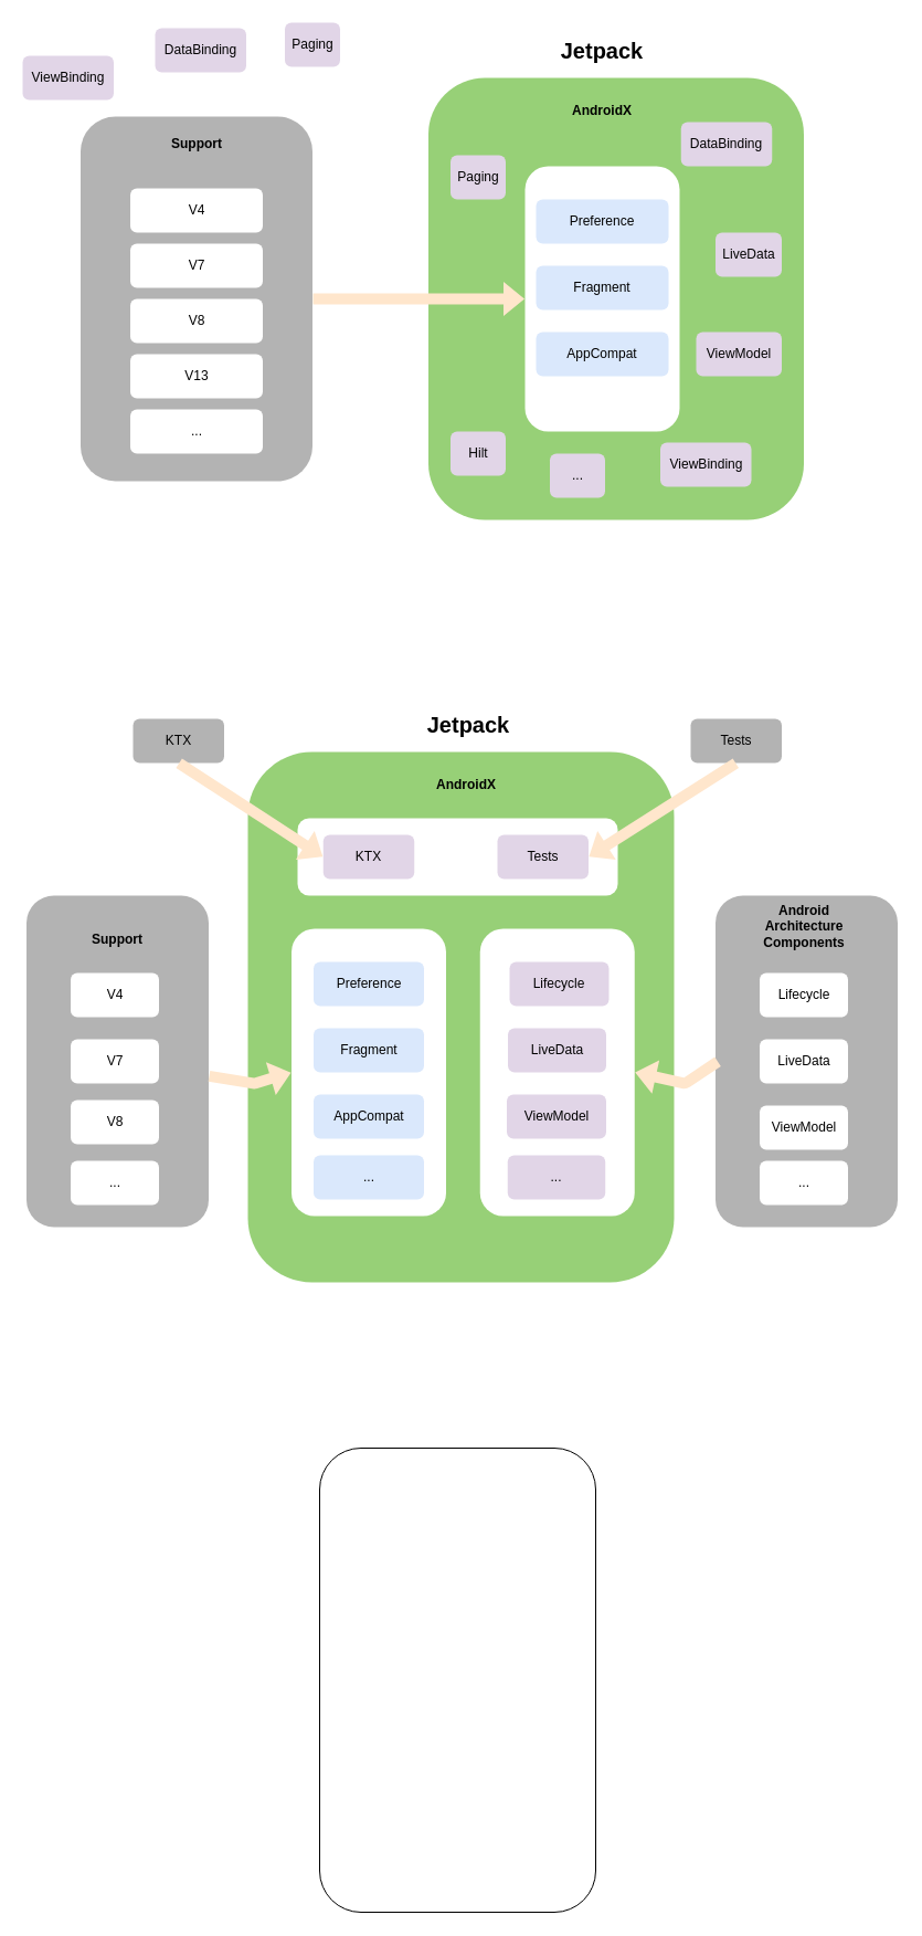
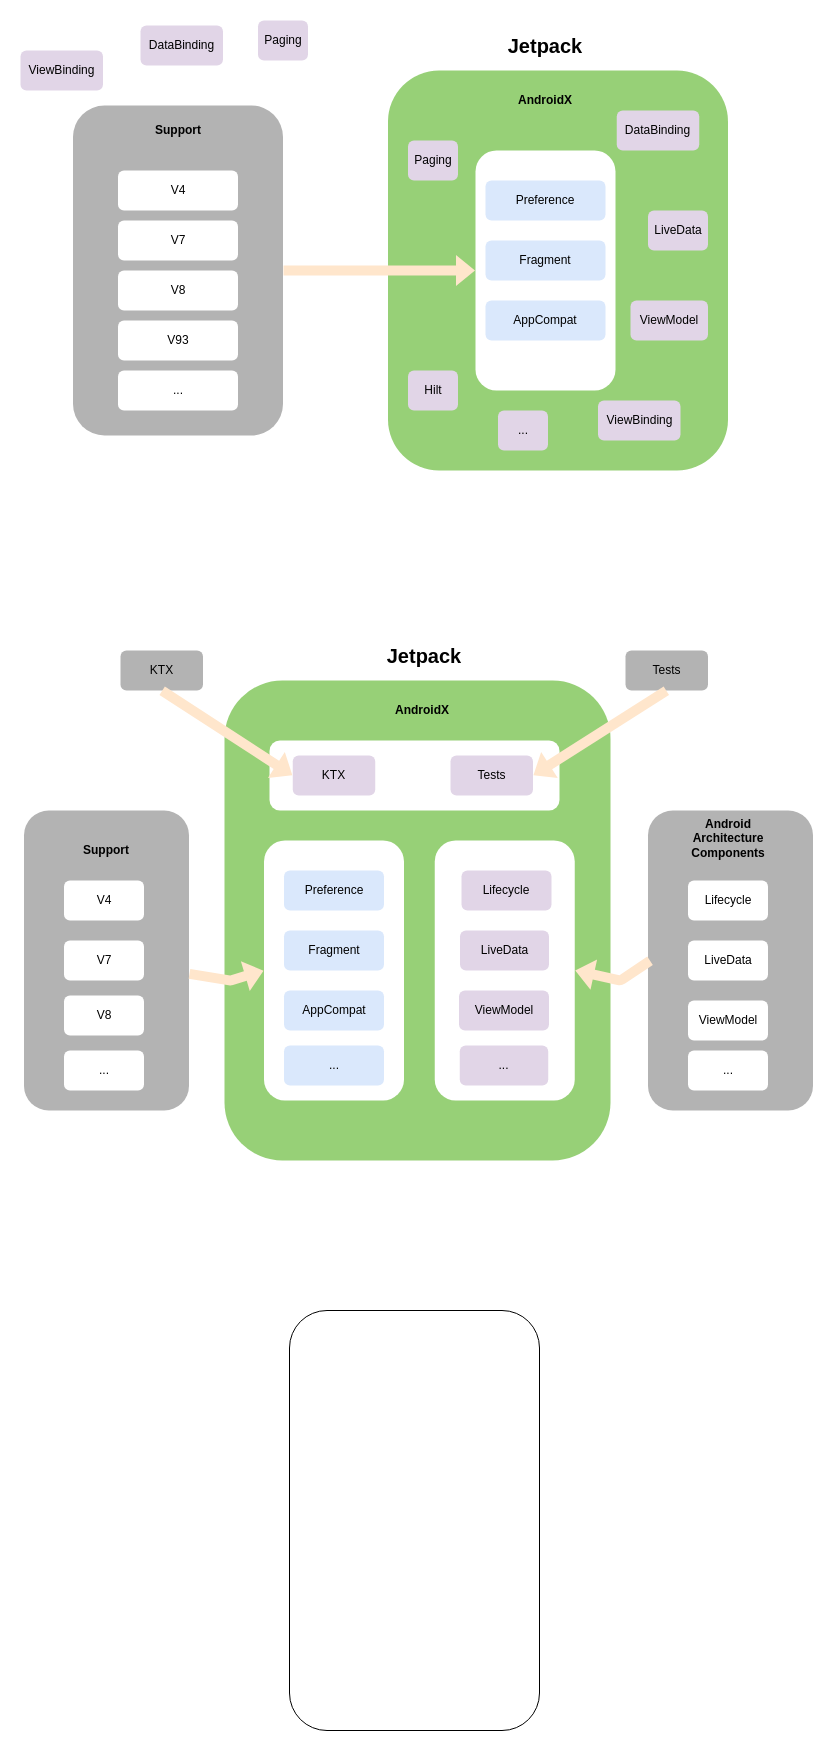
  <mxCell id="0" />
  <mxCell id="1" parent="0" />
  <mxCell id="2" value="" style="rounded=1;whiteSpace=wrap;html=1;fillColor=#97D077;strokeColor=none;" parent="1" vertex="1"><mxGeometry x="224" y="680" width="386" height="480" as="geometry" /></mxCell>
  <mxCell id="3" value="" style="rounded=1;whiteSpace=wrap;html=1;strokeColor=none;" parent="1" vertex="1"><mxGeometry x="269" y="740" width="290" height="70" as="geometry" /></mxCell>
  <mxCell id="4" value="" style="rounded=1;whiteSpace=wrap;html=1;strokeColor=none;" parent="1" vertex="1"><mxGeometry x="434.25" y="840" width="140" height="260" as="geometry" /></mxCell>
  <mxCell id="5" value="" style="rounded=1;whiteSpace=wrap;html=1;fillColor=#B3B3B3;strokeColor=none;" parent="1" vertex="1"><mxGeometry x="72.5" y="105" width="210" height="330" as="geometry" /></mxCell>
  <mxCell id="6" value="V4" style="rounded=1;whiteSpace=wrap;html=1;strokeColor=none;" parent="1" vertex="1"><mxGeometry x="117.5" y="170" width="120" height="40" as="geometry" /></mxCell>
  <mxCell id="7" value="" style="rounded=1;whiteSpace=wrap;html=1;fillColor=#97D077;strokeColor=none;" parent="1" vertex="1"><mxGeometry x="387.5" y="70" width="340" height="400" as="geometry" /></mxCell>
  <mxCell id="8" value="V7" style="rounded=1;whiteSpace=wrap;html=1;strokeColor=none;" parent="1" vertex="1"><mxGeometry x="117.5" y="220" width="120" height="40" as="geometry" /></mxCell>
  <mxCell id="9" value="V8" style="rounded=1;whiteSpace=wrap;html=1;strokeColor=none;" parent="1" vertex="1"><mxGeometry x="117.5" y="270" width="120" height="40" as="geometry" /></mxCell>
- <mxCell id="10" value="V13" style="rounded=1;whiteSpace=wrap;html=1;strokeColor=none;" parent="1" vertex="1"><mxGeometry x="117.5" y="320" width="120" height="40" as="geometry" /></mxCell>
+ <mxCell id="10" value="V93" style="rounded=1;whiteSpace=wrap;html=1;strokeColor=none;" parent="1" vertex="1"><mxGeometry x="117.5" y="320" width="120" height="40" as="geometry" /></mxCell>
  <mxCell id="11" value="..." style="rounded=1;whiteSpace=wrap;html=1;strokeColor=none;" parent="1" vertex="1"><mxGeometry x="117.5" y="370" width="120" height="40" as="geometry" /></mxCell>
  <mxCell id="12" value="&lt;b&gt;Support&lt;/b&gt;" style="rounded=1;whiteSpace=wrap;html=1;fillColor=none;strokeColor=none;" parent="1" vertex="1"><mxGeometry x="117.5" y="110" width="120" height="40" as="geometry" /></mxCell>
  <mxCell id="13" value="&lt;b&gt;AndroidX&lt;/b&gt;" style="rounded=1;whiteSpace=wrap;html=1;fillColor=none;strokeColor=none;" parent="1" vertex="1"><mxGeometry x="485" y="80" width="120" height="40" as="geometry" /></mxCell>
  <mxCell id="14" value="" style="rounded=1;whiteSpace=wrap;html=1;strokeColor=none;" parent="1" vertex="1"><mxGeometry x="475" y="150" width="140" height="240" as="geometry" /></mxCell>
- <mxCell id="15" value="Hilt" style="rounded=1;whiteSpace=wrap;html=1;fillColor=#e1d5e7;strokeColor=none;" parent="1" vertex="1"><mxGeometry x="407.5" y="390" width="50" height="40" as="geometry" /></mxCell>
+ <mxCell id="15" value="Hilt" style="rounded=1;whiteSpace=wrap;html=1;fillColor=#e1d5e7;strokeColor=none;" parent="1" vertex="1"><mxGeometry x="407.5" y="370" width="50" height="40" as="geometry" /></mxCell>
  <mxCell id="16" value="Paging" style="rounded=1;whiteSpace=wrap;html=1;fillColor=#e1d5e7;strokeColor=none;" parent="1" vertex="1"><mxGeometry x="407.5" y="140" width="50" height="40" as="geometry" /></mxCell>
  <mxCell id="17" value="ViewBinding" style="rounded=1;whiteSpace=wrap;html=1;fillColor=#e1d5e7;strokeColor=none;" parent="1" vertex="1"><mxGeometry x="597.5" y="400" width="82.5" height="40" as="geometry" /></mxCell>
  <mxCell id="18" value="DataBinding" style="rounded=1;whiteSpace=wrap;html=1;fillColor=#e1d5e7;strokeColor=none;" parent="1" vertex="1"><mxGeometry x="616.25" y="110" width="82.5" height="40" as="geometry" /></mxCell>
  <mxCell id="19" value="LiveData" style="rounded=1;whiteSpace=wrap;html=1;fillColor=#e1d5e7;strokeColor=none;" parent="1" vertex="1"><mxGeometry x="647.5" y="210" width="60" height="40" as="geometry" /></mxCell>
  <mxCell id="20" value="ViewModel" style="rounded=1;whiteSpace=wrap;html=1;fillColor=#e1d5e7;strokeColor=none;" parent="1" vertex="1"><mxGeometry x="630" y="300" width="77.5" height="40" as="geometry" /></mxCell>
  <mxCell id="21" value="..." style="rounded=1;whiteSpace=wrap;html=1;fillColor=#e1d5e7;strokeColor=none;" parent="1" vertex="1"><mxGeometry x="497.5" y="410" width="50" height="40" as="geometry" /></mxCell>
  <mxCell id="22" value="" style="shape=flexArrow;endArrow=classic;html=1;fillColor=#ffe6cc;strokeColor=none;" parent="1" source="5" target="14" edge="1"><mxGeometry width="50" height="50" relative="1" as="geometry"><mxPoint x="357.5" y="270" as="sourcePoint" /><mxPoint x="367.5" y="250" as="targetPoint" /></mxGeometry></mxCell>
  <mxCell id="23" value="Preference" style="rounded=1;whiteSpace=wrap;html=1;fillColor=#dae8fc;strokeColor=none;" parent="1" vertex="1"><mxGeometry x="485" y="180" width="120" height="40" as="geometry" /></mxCell>
  <mxCell id="24" value="Fragment" style="rounded=1;whiteSpace=wrap;html=1;fillColor=#dae8fc;strokeColor=none;" parent="1" vertex="1"><mxGeometry x="485" y="240" width="120" height="40" as="geometry" /></mxCell>
  <mxCell id="25" value="AppCompat" style="rounded=1;whiteSpace=wrap;html=1;fillColor=#dae8fc;strokeColor=none;" parent="1" vertex="1"><mxGeometry x="485" y="300" width="120" height="40" as="geometry" /></mxCell>
  <mxCell id="26" value="&lt;b&gt;&lt;font style=&quot;font-size: 20px&quot;&gt;Jetpack&lt;/font&gt;&lt;/b&gt;" style="rounded=1;whiteSpace=wrap;html=1;strokeColor=none;fillColor=none;" parent="1" vertex="1"><mxGeometry x="496.25" y="30" width="97.5" height="30" as="geometry" /></mxCell>
  <mxCell id="27" value="" style="rounded=1;whiteSpace=wrap;html=1;fillColor=#B3B3B3;strokeColor=none;" parent="1" vertex="1"><mxGeometry x="23.5" y="810" width="165" height="300" as="geometry" /></mxCell>
  <mxCell id="28" value="V4" style="rounded=1;whiteSpace=wrap;html=1;strokeColor=none;" parent="1" vertex="1"><mxGeometry x="63.5" y="880" width="80" height="40" as="geometry" /></mxCell>
  <mxCell id="29" value="V7" style="rounded=1;whiteSpace=wrap;html=1;strokeColor=none;" parent="1" vertex="1"><mxGeometry x="63.5" y="940" width="80" height="40" as="geometry" /></mxCell>
  <mxCell id="30" value="V8" style="rounded=1;whiteSpace=wrap;html=1;strokeColor=none;" parent="1" vertex="1"><mxGeometry x="63.5" y="995" width="80" height="40" as="geometry" /></mxCell>
  <mxCell id="31" value="..." style="rounded=1;whiteSpace=wrap;html=1;strokeColor=none;" parent="1" vertex="1"><mxGeometry x="63.5" y="1050" width="80" height="40" as="geometry" /></mxCell>
  <mxCell id="32" value="&lt;b&gt;Support&lt;/b&gt;" style="rounded=1;whiteSpace=wrap;html=1;fillColor=none;strokeColor=none;" parent="1" vertex="1"><mxGeometry x="46" y="830" width="120" height="40" as="geometry" /></mxCell>
  <mxCell id="33" value="&lt;b&gt;AndroidX&lt;/b&gt;" style="rounded=1;whiteSpace=wrap;html=1;fillColor=none;strokeColor=none;" parent="1" vertex="1"><mxGeometry x="362" y="690" width="120" height="40" as="geometry" /></mxCell>
  <mxCell id="34" value="" style="rounded=1;whiteSpace=wrap;html=1;strokeColor=none;" parent="1" vertex="1"><mxGeometry x="263.5" y="840" width="140" height="260" as="geometry" /></mxCell>
  <mxCell id="35" value="ViewModel" style="rounded=1;whiteSpace=wrap;html=1;fillColor=#e1d5e7;strokeColor=none;" parent="1" vertex="1"><mxGeometry x="458.5" y="990" width="90" height="40" as="geometry" /></mxCell>
  <mxCell id="36" value="Paging" style="rounded=1;whiteSpace=wrap;html=1;fillColor=#e1d5e7;strokeColor=none;" parent="1" vertex="1"><mxGeometry x="257.5" width="50" height="40" as="geometry" y="20" /></mxCell>
  <mxCell id="37" value="ViewBinding" style="rounded=1;whiteSpace=wrap;html=1;fillColor=#e1d5e7;strokeColor=none;" parent="1" vertex="1"><mxGeometry x="20" y="50" width="82.5" height="40" as="geometry" /></mxCell>
  <mxCell id="38" value="DataBinding" style="rounded=1;whiteSpace=wrap;html=1;fillColor=#e1d5e7;strokeColor=none;" parent="1" vertex="1"><mxGeometry x="140" y="25" width="82.5" height="40" as="geometry" /></mxCell>
  <mxCell id="39" value="Lifecycle" style="rounded=1;whiteSpace=wrap;html=1;fillColor=#e1d5e7;strokeColor=none;" parent="1" vertex="1"><mxGeometry x="461" y="870" width="90" height="40" as="geometry" /></mxCell>
  <mxCell id="40" value="LiveData" style="rounded=1;whiteSpace=wrap;html=1;fillColor=#e1d5e7;strokeColor=none;" parent="1" vertex="1"><mxGeometry x="459.5" y="930" width="89" height="40" as="geometry" /></mxCell>
  <mxCell id="41" value="..." style="rounded=1;whiteSpace=wrap;html=1;fillColor=#e1d5e7;strokeColor=none;" parent="1" vertex="1"><mxGeometry x="459.25" y="1045" width="88.5" height="40" as="geometry" /></mxCell>
  <mxCell id="42" value="Preference" style="rounded=1;whiteSpace=wrap;html=1;fillColor=#dae8fc;strokeColor=none;" parent="1" vertex="1"><mxGeometry x="283.5" y="870" width="100" height="40" as="geometry" /></mxCell>
  <mxCell id="43" value="Fragment" style="rounded=1;whiteSpace=wrap;html=1;fillColor=#dae8fc;strokeColor=none;" parent="1" vertex="1"><mxGeometry x="283.5" y="930" width="100" height="40" as="geometry" /></mxCell>
  <mxCell id="44" value="AppCompat" style="rounded=1;whiteSpace=wrap;html=1;fillColor=#dae8fc;strokeColor=none;" parent="1" vertex="1"><mxGeometry x="283.5" y="990" width="100" height="40" as="geometry" /></mxCell>
  <mxCell id="45" value="&lt;b&gt;&lt;font style=&quot;font-size: 20px&quot;&gt;Jetpack&lt;/font&gt;&lt;/b&gt;" style="rounded=1;whiteSpace=wrap;html=1;strokeColor=none;fillColor=none;" parent="1" vertex="1"><mxGeometry x="374.75" y="640" width="97.5" height="30" as="geometry" /></mxCell>
  <mxCell id="46" value="" style="rounded=1;whiteSpace=wrap;html=1;fillColor=#B3B3B3;strokeColor=none;" parent="1" vertex="1"><mxGeometry x="647.5" y="810" width="165" height="300" as="geometry" /></mxCell>
  <mxCell id="47" value="Lifecycle" style="rounded=1;whiteSpace=wrap;html=1;strokeColor=none;" parent="1" vertex="1"><mxGeometry x="687.5" y="880" width="80" height="40" as="geometry" /></mxCell>
  <mxCell id="48" value="LiveData" style="rounded=1;whiteSpace=wrap;html=1;strokeColor=none;" parent="1" vertex="1"><mxGeometry x="687.5" y="940" width="80" height="40" as="geometry" /></mxCell>
  <mxCell id="49" value="ViewModel" style="rounded=1;whiteSpace=wrap;html=1;strokeColor=none;" parent="1" vertex="1"><mxGeometry x="687.5" y="1000" width="80" height="40" as="geometry" /></mxCell>
  <mxCell id="50" value="..." style="rounded=1;whiteSpace=wrap;html=1;strokeColor=none;" parent="1" vertex="1"><mxGeometry x="687.5" y="1050" width="80" height="40" as="geometry" /></mxCell>
  <mxCell id="51" value="&lt;b&gt;Android Architecture&lt;br&gt;Components&lt;br&gt;&lt;/b&gt;" style="rounded=1;whiteSpace=wrap;html=1;fillColor=none;strokeColor=none;" parent="1" vertex="1"><mxGeometry x="667.5" y="817.5" width="120" height="40" as="geometry" /></mxCell>
  <mxCell id="52" value="KTX" style="rounded=1;whiteSpace=wrap;html=1;fillColor=#e1d5e7;strokeColor=none;" parent="1" vertex="1"><mxGeometry x="292.25" y="755" width="82.5" height="40" as="geometry" /></mxCell>
  <mxCell id="53" value="Tests" style="rounded=1;whiteSpace=wrap;html=1;fillColor=#e1d5e7;strokeColor=none;" parent="1" vertex="1"><mxGeometry x="450" y="755" width="82.5" height="40" as="geometry" /></mxCell>
  <mxCell id="54" value="KTX" style="rounded=1;whiteSpace=wrap;html=1;strokeColor=none;fillColor=#B3B3B3;" parent="1" vertex="1"><mxGeometry x="120" y="650" width="82.5" height="40" as="geometry" /></mxCell>
  <mxCell id="55" value="Tests" style="rounded=1;whiteSpace=wrap;html=1;strokeColor=none;fillColor=#B3B3B3;" parent="1" vertex="1"><mxGeometry x="625" y="650" width="82.5" height="40" as="geometry" /></mxCell>
  <mxCell id="56" value="" style="shape=flexArrow;endArrow=classic;html=1;fillColor=#ffe6cc;strokeColor=none;entryX=1;entryY=0.5;entryDx=0;entryDy=0;exitX=0.5;exitY=1;exitDx=0;exitDy=0;" parent="1" source="55" target="53" edge="1"><mxGeometry width="50" height="50" relative="1" as="geometry"><mxPoint x="518.75" y="1150" as="sourcePoint" /><mxPoint x="627.5" y="1120" as="targetPoint" /></mxGeometry></mxCell>
  <mxCell id="57" value="..." style="rounded=1;whiteSpace=wrap;html=1;fillColor=#dae8fc;strokeColor=none;" parent="1" vertex="1"><mxGeometry x="283.5" y="1045" width="100" height="40" as="geometry" /></mxCell>
  <mxCell id="58" value="" style="shape=flexArrow;endArrow=classic;html=1;fillColor=#ffe6cc;strokeColor=none;entryX=0;entryY=0.5;entryDx=0;entryDy=0;exitX=0.5;exitY=1;exitDx=0;exitDy=0;endSize=6;startSize=0;strokeWidth=1;dashed=1;" parent="1" source="54" target="52" edge="1"><mxGeometry width="50" height="50" relative="1" as="geometry"><mxPoint x="184" y="660" as="sourcePoint" /><mxPoint x="102.5" y="760" as="targetPoint" /></mxGeometry></mxCell>
  <mxCell id="59" value="" style="shape=flexArrow;endArrow=classic;html=1;fillColor=#ffe6cc;strokeColor=none;entryX=0;entryY=0.5;entryDx=0;entryDy=0;endSize=6;startSize=0;strokeWidth=1;dashed=1;" parent="1" source="27" target="34" edge="1"><mxGeometry width="50" height="50" relative="1" as="geometry"><mxPoint x="166" y="950" as="sourcePoint" /><mxPoint x="297" y="1035" as="targetPoint" /><Array as="points"><mxPoint x="230" y="980" /></Array></mxGeometry></mxCell>
  <mxCell id="60" value="" style="shape=flexArrow;endArrow=classic;html=1;fillColor=#ffe6cc;strokeColor=none;entryX=1;entryY=0.5;entryDx=0;entryDy=0;endSize=6;startSize=0;strokeWidth=1;dashed=1;exitX=0.015;exitY=0.5;exitDx=0;exitDy=0;exitPerimeter=0;" parent="1" source="46" target="4" edge="1"><mxGeometry width="50" height="50" relative="1" as="geometry"><mxPoint x="605" y="1139.998" as="sourcePoint" /><mxPoint x="680" y="1144.76" as="targetPoint" /><Array as="points"><mxPoint x="620" y="980" /></Array></mxGeometry></mxCell>
  <mxCell id="61" value="" style="rounded=1;whiteSpace=wrap;html=1;" parent="1" vertex="1"><mxGeometry x="289" y="1310" width="250" height="420" as="geometry" /></mxCell>
